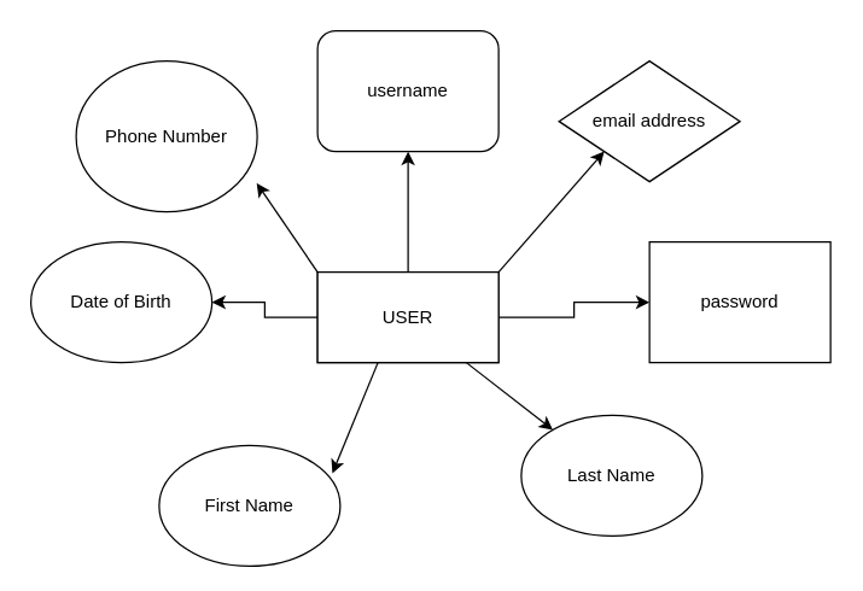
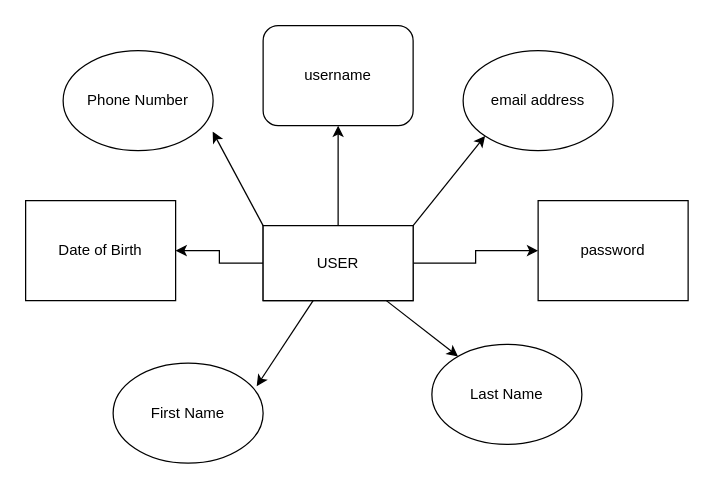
  <mxCell id="0" />
  <mxCell id="1" parent="0" />
  <mxCell id="2" value="" style="edgeStyle=orthogonalEdgeStyle;rounded=0;orthogonalLoop=1;jettySize=auto;html=1;" edge="1" parent="1" source="5" target="6"><mxGeometry relative="1" as="geometry" /></mxCell>
  <mxCell id="3" value="" style="edgeStyle=orthogonalEdgeStyle;rounded=0;orthogonalLoop=1;jettySize=auto;html=1;" edge="1" parent="1" source="5" target="7"><mxGeometry relative="1" as="geometry" /></mxCell>
  <mxCell id="4" value="" style="edgeStyle=orthogonalEdgeStyle;rounded=0;orthogonalLoop=1;jettySize=auto;html=1;" edge="1" parent="1" source="5" target="8"><mxGeometry relative="1" as="geometry" /></mxCell>
  <mxCell id="5" value="USER" style="rounded=0;whiteSpace=wrap;html=1;" vertex="1" parent="1"><mxGeometry x="210" y="180" width="120" height="60" as="geometry" /></mxCell>
  <mxCell id="6" value="username" style="whiteSpace=wrap;html=1;rounded=1;" vertex="1" parent="1"><mxGeometry x="210" y="20" width="120" height="80" as="geometry" /></mxCell>
  <mxCell id="7" value="password" style="whiteSpace=wrap;html=1;rounded=0;" vertex="1" parent="1"><mxGeometry x="430" y="160" width="120" height="80" as="geometry" /></mxCell>
- <mxCell id="8" value="Date of Birth" style="ellipse;whiteSpace=wrap;html=1;" vertex="1" parent="1"><mxGeometry x="20" y="160" width="120" height="80" as="geometry" /></mxCell>
- <mxCell id="9" value="email address" style="rhombus;whiteSpace=wrap;html=1;" vertex="1" parent="1"><mxGeometry x="370" y="40" width="120" height="80" as="geometry" /></mxCell>
+ <mxCell id="8" value="Date of Birth" style="whiteSpace=wrap;html=1;rounded=0;" vertex="1" parent="1"><mxGeometry x="20" y="160" width="120" height="80" as="geometry" /></mxCell>
+ <mxCell id="9" value="email address" style="ellipse;whiteSpace=wrap;html=1;" vertex="1" parent="1"><mxGeometry x="370" y="40" width="120" height="80" as="geometry" /></mxCell>
  <mxCell id="10" value="" style="endArrow=classic;html=1;rounded=0;entryX=0;entryY=1;entryDx=0;entryDy=0;exitX=1;exitY=0;exitDx=0;exitDy=0;" edge="1" parent="1" source="5" target="9"><mxGeometry width="50" height="50" relative="1" as="geometry"><mxPoint x="250" y="240" as="sourcePoint" /><mxPoint x="300" y="190" as="targetPoint" /></mxGeometry></mxCell>
- <mxCell id="11" value="Phone Number" style="ellipse;whiteSpace=wrap;html=1;" vertex="1" parent="1"><mxGeometry x="50" y="40" width="120" height="100" as="geometry" /></mxCell>
+ <mxCell id="11" value="Phone Number" style="ellipse;whiteSpace=wrap;html=1;" vertex="1" parent="1"><mxGeometry x="50" y="40" width="120" height="80" as="geometry" /></mxCell>
  <mxCell id="12" value="" style="endArrow=classic;html=1;rounded=0;entryX=0.997;entryY=0.81;entryDx=0;entryDy=0;entryPerimeter=0;exitX=0;exitY=0;exitDx=0;exitDy=0;" edge="1" parent="1" source="5" target="11"><mxGeometry width="50" height="50" relative="1" as="geometry"><mxPoint x="250" y="240" as="sourcePoint" /><mxPoint x="300" y="190" as="targetPoint" /></mxGeometry></mxCell>
  <mxCell id="13" value="USER" style="rounded=0;whiteSpace=wrap;html=1;" vertex="1" parent="1"><mxGeometry x="210" y="180" width="120" height="60" as="geometry" /></mxCell>
  <mxCell id="14" value="Last Name" style="ellipse;whiteSpace=wrap;html=1;" vertex="1" parent="1"><mxGeometry x="345" y="275" width="120" height="80" as="geometry" /></mxCell>
- <mxCell id="15" value="First Name" style="ellipse;whiteSpace=wrap;html=1;" vertex="1" parent="1"><mxGeometry x="105" y="295" width="120" height="80" as="geometry" /></mxCell>
+ <mxCell id="15" value="First Name" style="ellipse;whiteSpace=wrap;html=1;" vertex="1" parent="1"><mxGeometry x="90" y="290" width="120" height="80" as="geometry" /></mxCell>
  <mxCell id="16" value="" style="endArrow=classic;html=1;rounded=0;entryX=0.957;entryY=0.23;entryDx=0;entryDy=0;entryPerimeter=0;" edge="1" parent="1" target="15"><mxGeometry width="50" height="50" relative="1" as="geometry"><mxPoint x="250" y="240" as="sourcePoint" /><mxPoint x="300" y="190" as="targetPoint" /></mxGeometry></mxCell>
  <mxCell id="17" value="" style="endArrow=classic;html=1;rounded=0;" edge="1" parent="1" source="13" target="14"><mxGeometry width="50" height="50" relative="1" as="geometry"><mxPoint x="250" y="240" as="sourcePoint" /><mxPoint x="300" y="190" as="targetPoint" /></mxGeometry></mxCell>
